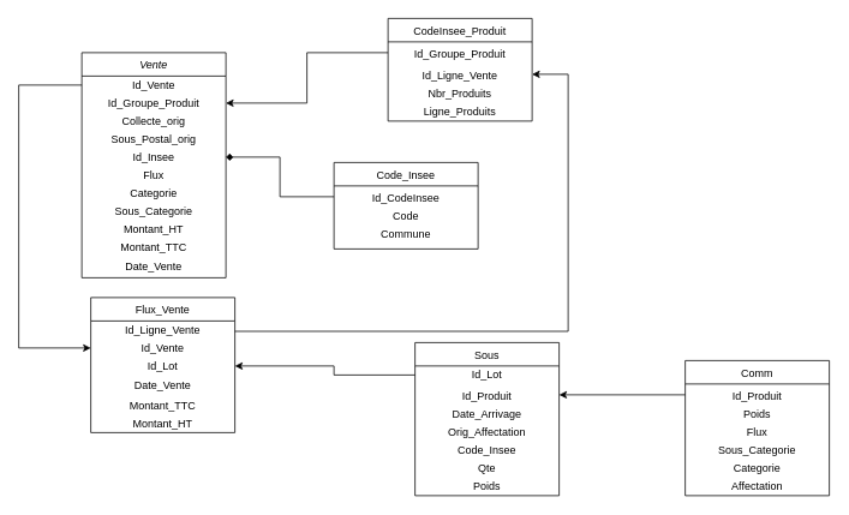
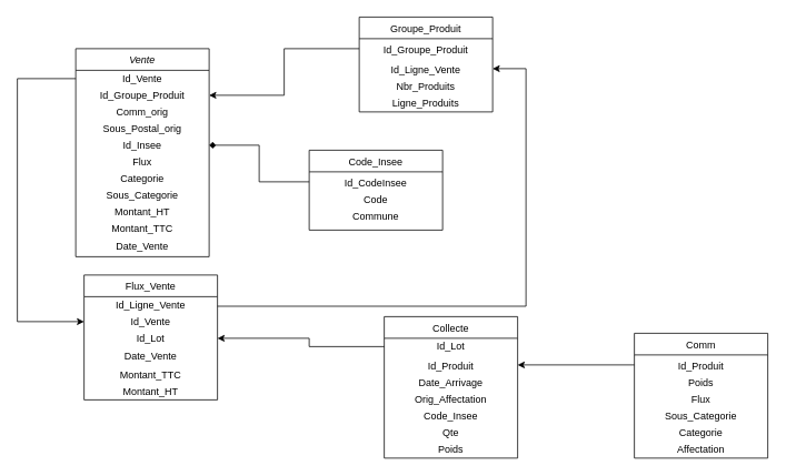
  <mxCell id="0" />
  <mxCell id="1" parent="0" />
  <mxCell id="2" value="Vente" style="swimlane;fontStyle=2;align=center;verticalAlign=top;childLayout=stackLayout;horizontal=1;startSize=26;horizontalStack=0;resizeParent=1;resizeLast=0;collapsible=1;marginBottom=0;rounded=0;shadow=0;strokeWidth=1;" parent="1" vertex="1"><mxGeometry x="90" y="58" width="160" height="250" as="geometry"><mxRectangle x="230" y="140" width="160" height="26" as="alternateBounds" /></mxGeometry></mxCell>
  <mxCell id="3" value="Id_Vente" style="text;html=1;strokeColor=none;fillColor=none;align=center;verticalAlign=middle;whiteSpace=wrap;rounded=0;" vertex="1" parent="2"><mxGeometry y="26" width="160" height="20" as="geometry" /></mxCell>
  <mxCell id="4" value="Id_Groupe_Produit" style="text;html=1;strokeColor=none;fillColor=none;align=center;verticalAlign=middle;whiteSpace=wrap;rounded=0;" vertex="1" parent="2"><mxGeometry y="46" width="160" height="20" as="geometry" /></mxCell>
- <mxCell id="5" value="Collecte_orig" style="text;html=1;strokeColor=none;fillColor=none;align=center;verticalAlign=middle;whiteSpace=wrap;rounded=0;" vertex="1" parent="2"><mxGeometry y="66" width="160" height="20" as="geometry" /></mxCell>
+ <mxCell id="5" value="Comm_orig" style="text;html=1;strokeColor=none;fillColor=none;align=center;verticalAlign=middle;whiteSpace=wrap;rounded=0;" vertex="1" parent="2"><mxGeometry y="66" width="160" height="20" as="geometry" /></mxCell>
  <mxCell id="6" value="Sous_Postal_orig" style="text;html=1;strokeColor=none;fillColor=none;align=center;verticalAlign=middle;whiteSpace=wrap;rounded=0;" vertex="1" parent="2"><mxGeometry y="86" width="160" height="20" as="geometry" /></mxCell>
  <mxCell id="7" value="Id_Insee" style="text;html=1;strokeColor=none;fillColor=none;align=center;verticalAlign=middle;whiteSpace=wrap;rounded=0;" vertex="1" parent="2"><mxGeometry y="106" width="160" height="20" as="geometry" /></mxCell>
  <mxCell id="8" value="&lt;div&gt;Flux&lt;/div&gt;" style="text;html=1;strokeColor=none;fillColor=none;align=center;verticalAlign=middle;whiteSpace=wrap;rounded=0;" vertex="1" parent="2"><mxGeometry y="126" width="160" height="20" as="geometry" /></mxCell>
  <mxCell id="9" value="Categorie" style="text;html=1;strokeColor=none;fillColor=none;align=center;verticalAlign=middle;whiteSpace=wrap;rounded=0;" vertex="1" parent="2"><mxGeometry y="146" width="160" height="20" as="geometry" /></mxCell>
  <mxCell id="10" value="Sous_Categorie" style="text;html=1;strokeColor=none;fillColor=none;align=center;verticalAlign=middle;whiteSpace=wrap;rounded=0;" vertex="1" parent="2"><mxGeometry y="166" width="160" height="20" as="geometry" /></mxCell>
  <mxCell id="11" value="Montant_HT" style="text;html=1;strokeColor=none;fillColor=none;align=center;verticalAlign=middle;whiteSpace=wrap;rounded=0;" vertex="1" parent="2"><mxGeometry y="186" width="160" height="20" as="geometry" /></mxCell>
  <mxCell id="12" value="Montant_TTC" style="text;html=1;strokeColor=none;fillColor=none;align=center;verticalAlign=middle;whiteSpace=wrap;rounded=0;" vertex="1" parent="2"><mxGeometry y="206" width="160" height="20" as="geometry" /></mxCell>
  <mxCell id="13" value="Date_Vente" style="text;html=1;strokeColor=none;fillColor=none;align=center;verticalAlign=middle;whiteSpace=wrap;rounded=0;" vertex="1" parent="2"><mxGeometry y="226" width="160" height="24" as="geometry" /></mxCell>
  <mxCell id="14" style="edgeStyle=orthogonalEdgeStyle;rounded=0;orthogonalLoop=1;jettySize=auto;html=1;exitX=1;exitY=0.25;exitDx=0;exitDy=0;entryX=1;entryY=0.5;entryDx=0;entryDy=0;" edge="1" parent="1" source="15" target="32"><mxGeometry relative="1" as="geometry"><Array as="points"><mxPoint x="630" y="368" /><mxPoint x="630" y="82" /></Array></mxGeometry></mxCell>
  <mxCell id="15" value="Flux_Vente" style="swimlane;fontStyle=0;align=center;verticalAlign=top;childLayout=stackLayout;horizontal=1;startSize=26;horizontalStack=0;resizeParent=1;resizeLast=0;collapsible=1;marginBottom=0;rounded=0;shadow=0;strokeWidth=1;" parent="1" vertex="1"><mxGeometry x="100" y="330" width="160" height="150" as="geometry"><mxRectangle x="130" y="380" width="160" height="26" as="alternateBounds" /></mxGeometry></mxCell>
  <mxCell id="16" value="Id_Ligne_Vente" style="text;html=1;strokeColor=none;fillColor=none;align=center;verticalAlign=middle;whiteSpace=wrap;rounded=0;" vertex="1" parent="15"><mxGeometry y="26" width="160" height="20" as="geometry" /></mxCell>
  <mxCell id="17" value="Id_Vente" style="text;html=1;strokeColor=none;fillColor=none;align=center;verticalAlign=middle;whiteSpace=wrap;rounded=0;" vertex="1" parent="15"><mxGeometry y="46" width="160" height="20" as="geometry" /></mxCell>
  <mxCell id="18" value="Id_Lot" style="text;html=1;strokeColor=none;fillColor=none;align=center;verticalAlign=middle;whiteSpace=wrap;rounded=0;" vertex="1" parent="15"><mxGeometry y="66" width="160" height="20" as="geometry" /></mxCell>
  <mxCell id="19" value="Date_Vente" style="text;html=1;strokeColor=none;fillColor=none;align=center;verticalAlign=middle;whiteSpace=wrap;rounded=0;" vertex="1" parent="15"><mxGeometry y="86" width="160" height="24" as="geometry" /></mxCell>
  <mxCell id="20" value="Montant_TTC" style="text;html=1;strokeColor=none;fillColor=none;align=center;verticalAlign=middle;whiteSpace=wrap;rounded=0;" vertex="1" parent="15"><mxGeometry y="110" width="160" height="20" as="geometry" /></mxCell>
  <mxCell id="21" value="Montant_HT" style="text;html=1;strokeColor=none;fillColor=none;align=center;verticalAlign=middle;whiteSpace=wrap;rounded=0;" vertex="1" parent="15"><mxGeometry y="130" width="160" height="20" as="geometry" /></mxCell>
- <mxCell id="22" value="Sous" style="swimlane;fontStyle=0;align=center;verticalAlign=top;childLayout=stackLayout;horizontal=1;startSize=26;horizontalStack=0;resizeParent=1;resizeLast=0;collapsible=1;marginBottom=0;rounded=0;shadow=0;strokeWidth=1;" parent="1" vertex="1"><mxGeometry x="460" y="380" width="160" height="170" as="geometry"><mxRectangle x="550" y="140" width="160" height="26" as="alternateBounds" /></mxGeometry></mxCell>
+ <mxCell id="22" value="Collecte" style="swimlane;fontStyle=0;align=center;verticalAlign=top;childLayout=stackLayout;horizontal=1;startSize=26;horizontalStack=0;resizeParent=1;resizeLast=0;collapsible=1;marginBottom=0;rounded=0;shadow=0;strokeWidth=1;" parent="1" vertex="1"><mxGeometry x="460" y="380" width="160" height="170" as="geometry"><mxRectangle x="550" y="140" width="160" height="26" as="alternateBounds" /></mxGeometry></mxCell>
  <mxCell id="23" value="Id_Lot" style="text;html=1;strokeColor=none;fillColor=none;align=center;verticalAlign=middle;whiteSpace=wrap;rounded=0;" vertex="1" parent="22"><mxGeometry y="26" width="160" height="20" as="geometry" /></mxCell>
  <mxCell id="24" value="&lt;div&gt;Id_Produit&lt;/div&gt;" style="text;whiteSpace=wrap;html=1;align=center;" vertex="1" parent="22"><mxGeometry y="46" width="160" height="24" as="geometry" /></mxCell>
  <mxCell id="25" value="Date_Arrivage" style="text;html=1;strokeColor=none;fillColor=none;align=center;verticalAlign=middle;whiteSpace=wrap;rounded=0;" vertex="1" parent="22"><mxGeometry y="70" width="160" height="20" as="geometry" /></mxCell>
  <mxCell id="26" value="Orig_Affectation" style="text;html=1;strokeColor=none;fillColor=none;align=center;verticalAlign=middle;whiteSpace=wrap;rounded=0;" vertex="1" parent="22"><mxGeometry y="90" width="160" height="20" as="geometry" /></mxCell>
  <mxCell id="27" value="Code_Insee" style="text;html=1;strokeColor=none;fillColor=none;align=center;verticalAlign=middle;whiteSpace=wrap;rounded=0;" vertex="1" parent="22"><mxGeometry y="110" width="160" height="20" as="geometry" /></mxCell>
  <mxCell id="28" value="Qte" style="text;html=1;strokeColor=none;fillColor=none;align=center;verticalAlign=middle;whiteSpace=wrap;rounded=0;" vertex="1" parent="22"><mxGeometry y="130" width="160" height="20" as="geometry" /></mxCell>
  <mxCell id="29" value="Poids" style="text;html=1;strokeColor=none;fillColor=none;align=center;verticalAlign=middle;whiteSpace=wrap;rounded=0;" vertex="1" parent="22"><mxGeometry y="150" width="160" height="20" as="geometry" /></mxCell>
- <mxCell id="30" value="CodeInsee_Produit" style="swimlane;fontStyle=0;align=center;verticalAlign=top;childLayout=stackLayout;horizontal=1;startSize=26;horizontalStack=0;resizeParent=1;resizeLast=0;collapsible=1;marginBottom=0;rounded=0;shadow=0;strokeWidth=1;" vertex="1" parent="1"><mxGeometry x="430" y="20" width="160" height="114" as="geometry"><mxRectangle x="130" y="380" width="160" height="26" as="alternateBounds" /></mxGeometry></mxCell>
+ <mxCell id="30" value="Groupe_Produit" style="swimlane;fontStyle=0;align=center;verticalAlign=top;childLayout=stackLayout;horizontal=1;startSize=26;horizontalStack=0;resizeParent=1;resizeLast=0;collapsible=1;marginBottom=0;rounded=0;shadow=0;strokeWidth=1;" vertex="1" parent="1"><mxGeometry x="430" y="20" width="160" height="114" as="geometry"><mxRectangle x="130" y="380" width="160" height="26" as="alternateBounds" /></mxGeometry></mxCell>
  <mxCell id="31" value="Id_Groupe_Produit" style="text;whiteSpace=wrap;html=1;align=center;" vertex="1" parent="30"><mxGeometry y="26" width="160" height="24" as="geometry" /></mxCell>
  <mxCell id="32" value="Id_Ligne_Vente" style="text;whiteSpace=wrap;html=1;align=center;" vertex="1" parent="30"><mxGeometry y="50" width="160" height="24" as="geometry" /></mxCell>
  <mxCell id="33" value="Nbr_Produits" style="text;html=1;strokeColor=none;fillColor=none;align=center;verticalAlign=middle;whiteSpace=wrap;rounded=0;" vertex="1" parent="30"><mxGeometry y="74" width="160" height="20" as="geometry" /></mxCell>
  <mxCell id="34" value="Ligne_Produits" style="text;html=1;strokeColor=none;fillColor=none;align=center;verticalAlign=middle;whiteSpace=wrap;rounded=0;" vertex="1" parent="30"><mxGeometry y="94" width="160" height="20" as="geometry" /></mxCell>
  <mxCell id="35" style="edgeStyle=orthogonalEdgeStyle;rounded=0;orthogonalLoop=1;jettySize=auto;html=1;exitX=0;exitY=0.5;exitDx=0;exitDy=0;entryX=1;entryY=0.5;entryDx=0;entryDy=0;" edge="1" parent="1" source="31" target="4"><mxGeometry relative="1" as="geometry" /></mxCell>
  <mxCell id="36" style="edgeStyle=orthogonalEdgeStyle;rounded=0;orthogonalLoop=1;jettySize=auto;html=1;exitX=0;exitY=0.5;exitDx=0;exitDy=0;" edge="1" parent="1" source="23"><mxGeometry relative="1" as="geometry"><mxPoint x="260" y="406" as="targetPoint" /><Array as="points"><mxPoint x="370" y="416" /><mxPoint x="370" y="406" /></Array></mxGeometry></mxCell>
  <mxCell id="37" style="edgeStyle=orthogonalEdgeStyle;rounded=0;orthogonalLoop=1;jettySize=auto;html=1;exitX=0;exitY=0.5;exitDx=0;exitDy=0;entryX=0;entryY=0.5;entryDx=0;entryDy=0;" edge="1" parent="1" source="3" target="17"><mxGeometry relative="1" as="geometry"><Array as="points"><mxPoint x="20" y="94" /><mxPoint x="20" y="386" /></Array></mxGeometry></mxCell>
  <mxCell id="38" value="Code_Insee" style="swimlane;fontStyle=0;align=center;verticalAlign=top;childLayout=stackLayout;horizontal=1;startSize=26;horizontalStack=0;resizeParent=1;resizeLast=0;collapsible=1;marginBottom=0;rounded=0;shadow=0;strokeWidth=1;" vertex="1" parent="1"><mxGeometry x="370" y="180" width="160" height="96" as="geometry"><mxRectangle x="130" y="380" width="160" height="26" as="alternateBounds" /></mxGeometry></mxCell>
  <mxCell id="39" value="Id_CodeInsee" style="text;whiteSpace=wrap;html=1;align=center;" vertex="1" parent="38"><mxGeometry y="26" width="160" height="24" as="geometry" /></mxCell>
  <mxCell id="40" value="Code" style="text;html=1;strokeColor=none;fillColor=none;align=center;verticalAlign=middle;whiteSpace=wrap;rounded=0;" vertex="1" parent="38"><mxGeometry y="50" width="160" height="20" as="geometry" /></mxCell>
  <mxCell id="41" value="Commune" style="text;html=1;strokeColor=none;fillColor=none;align=center;verticalAlign=middle;whiteSpace=wrap;rounded=0;" vertex="1" parent="38"><mxGeometry y="70" width="160" height="20" as="geometry" /></mxCell>
  <mxCell id="42" style="edgeStyle=orthogonalEdgeStyle;rounded=0;orthogonalLoop=1;jettySize=auto;html=1;exitX=0;exitY=0.5;exitDx=0;exitDy=0;entryX=1;entryY=0.5;entryDx=0;entryDy=0;endArrow=diamond;" edge="1" parent="1" source="39" target="7"><mxGeometry relative="1" as="geometry" /></mxCell>
  <mxCell id="43" value="Comm" style="swimlane;fontStyle=0;align=center;verticalAlign=top;childLayout=stackLayout;horizontal=1;startSize=26;horizontalStack=0;resizeParent=1;resizeLast=0;collapsible=1;marginBottom=0;rounded=0;shadow=0;strokeWidth=1;" vertex="1" parent="1"><mxGeometry x="760" y="400" width="160" height="150" as="geometry"><mxRectangle x="130" y="380" width="160" height="26" as="alternateBounds" /></mxGeometry></mxCell>
  <mxCell id="44" value="Id_Produit" style="text;whiteSpace=wrap;html=1;align=center;" vertex="1" parent="43"><mxGeometry y="26" width="160" height="24" as="geometry" /></mxCell>
  <mxCell id="45" value="Poids" style="text;html=1;strokeColor=none;fillColor=none;align=center;verticalAlign=middle;whiteSpace=wrap;rounded=0;" vertex="1" parent="43"><mxGeometry y="50" width="160" height="20" as="geometry" /></mxCell>
  <mxCell id="46" value="Flux" style="text;html=1;strokeColor=none;fillColor=none;align=center;verticalAlign=middle;whiteSpace=wrap;rounded=0;" vertex="1" parent="43"><mxGeometry y="70" width="160" height="20" as="geometry" /></mxCell>
  <mxCell id="47" value="Sous_Categorie" style="text;html=1;strokeColor=none;fillColor=none;align=center;verticalAlign=middle;whiteSpace=wrap;rounded=0;" vertex="1" parent="43"><mxGeometry y="90" width="160" height="20" as="geometry" /></mxCell>
  <mxCell id="48" value="Categorie" style="text;html=1;strokeColor=none;fillColor=none;align=center;verticalAlign=middle;whiteSpace=wrap;rounded=0;" vertex="1" parent="43"><mxGeometry y="110" width="160" height="20" as="geometry" /></mxCell>
  <mxCell id="49" value="Affectation" style="text;html=1;strokeColor=none;fillColor=none;align=center;verticalAlign=middle;whiteSpace=wrap;rounded=0;" vertex="1" parent="43"><mxGeometry y="130" width="160" height="20" as="geometry" /></mxCell>
  <mxCell id="50" style="edgeStyle=orthogonalEdgeStyle;rounded=0;orthogonalLoop=1;jettySize=auto;html=1;exitX=0;exitY=0.5;exitDx=0;exitDy=0;" edge="1" parent="1" source="44" target="24"><mxGeometry relative="1" as="geometry" /></mxCell>
